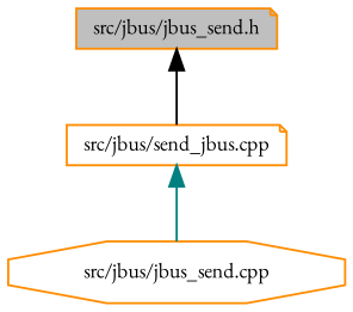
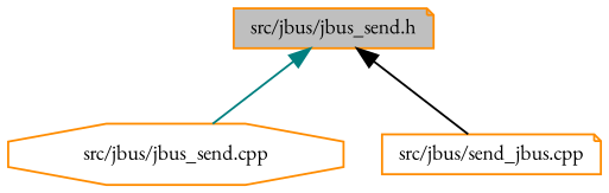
  digraph {
    fontname="EB Garamond"
    node [color=darkorange fillcolor=white fontname="EB Garamond" fontsize=10 shape=note style=filled]
    edge [dir=back fontname="EB Garamond" fontsize=10 labelfontname=Helvetica labelfontsize=10 style=solid]
    n1 [fillcolor=grey75 fontcolor=black height=0.2 label="src/jbus/jbus_send.h" width=0.4]
    n2 [height=0.2 label="src/jbus/jbus_send.cpp" shape=octagon width=0.4]
    n3 [height=0.2 label="src/jbus/send_jbus.cpp" width=0.4]
-   n3 -> n2 [color=teal]
+   n1 -> n2 [color=teal]
    n1 -> n3 [color=black]
  }
